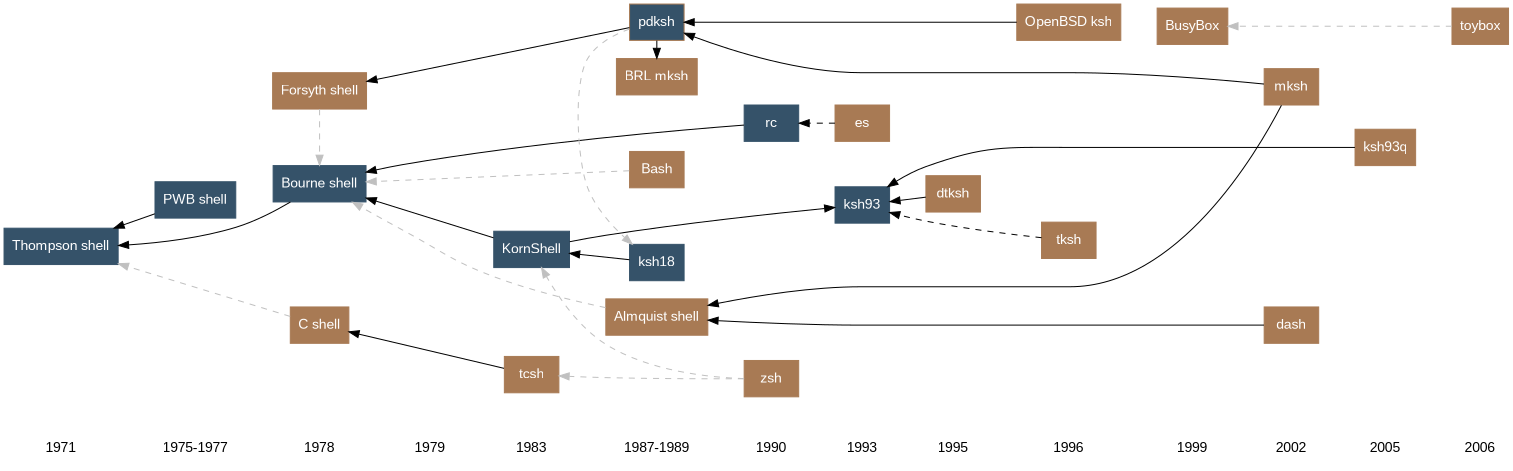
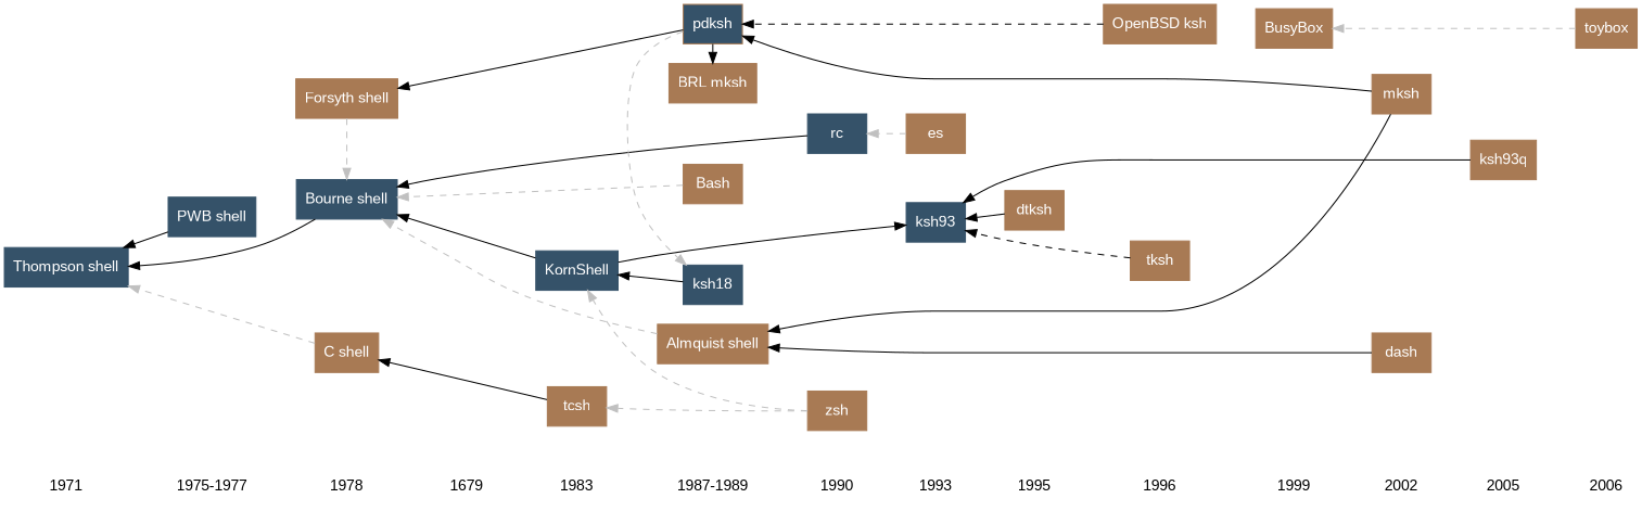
  digraph {
    fontname="Liberation Sans"
    rankdir=LR
    node [fontname="Liberation Sans" shape=box color="#A87A54" fontcolor=white style=filled]
    edge [fontname="Liberation Sans" style=solid color=black]
    1971 [shape=plaintext color="" fontcolor="" style=""]
    "1975-1977" [shape=plaintext color="" fontcolor="" style=""]
    1978 [shape=plaintext color="" fontcolor="" style=""]
-   1979 [shape=plaintext color="" fontcolor="" style=""]
+   1979 [shape=plaintext label=1679 color="" fontcolor="" style=""]
    1983 [shape=plaintext color="" fontcolor="" style=""]
    "1987-1989" [shape=plaintext color="" fontcolor="" style=""]
    1990 [shape=plaintext color="" fontcolor="" style=""]
    1993 [shape=plaintext color="" fontcolor="" style=""]
    1995 [shape=plaintext color="" fontcolor="" style=""]
    1996 [shape=plaintext color="" fontcolor="" style=""]
    1999 [shape=plaintext color="" fontcolor="" style=""]
    2002 [shape=plaintext color="" fontcolor="" style=""]
    2005 [shape=plaintext color="" fontcolor="" style=""]
    2006 [shape=plaintext color="" fontcolor="" style=""]
    "Thompson shell" [color="#355269"]
    "PWB shell" [color="#355269"]
    "Bourne shell" [color="#355269"]
    rc [color="#355269"]
    KornShell [color="#355269"]
    n20 [color="#355269" label=ksh18]
    ksh93 [color="#355269"]
    "C shell"
    es
    n24 [label="BRL mksh"]
    "Forsyth shell"
    tcsh
    "Almquist shell"
    ksh93q
    dash
    pdksh [fillcolor="#355269"]
    Bash
    zsh
    dtksh
    tksh
    BusyBox
    mksh
    toybox
    "OpenBSD ksh"
    subgraph sub_1 {
      1971
      "1975-1977"
      1978
      1979
      1983
      "1987-1989"
      1990
      1993
      1995
      1996
      1999
      2002
      2005
      2006
    }
    subgraph sub_2 {
      rank=same
      1971
      "Thompson shell"
    }
    subgraph sub_3 {
      rank=same
      "1975-1977"
      "PWB shell"
    }
    subgraph sub_4 {
      rank=same
      1978
      "Bourne shell"
    }
    subgraph sub_5 {
      rank=same
      1990
      rc
    }
    subgraph sub_6 {
      rank=same
      1983
      KornShell
    }
    subgraph sub_7 {
      rank=same
      "1987-1989"
      n20
    }
    subgraph sub_8 {
      rank=same
      1993
      ksh93
    }
    subgraph sub_9 {
      rank=same
      1978
      "C shell"
    }
    subgraph sub_10 {
      rank=same
      1993
      es
    }
    subgraph sub_11 {
      rank=same
      "1987-1989"
      n24
    }
    subgraph sub_12 {
      rank=same
      1978
      "Forsyth shell"
    }
    subgraph sub_13 {
      rank=same
      1983
      tcsh
    }
    subgraph sub_14 {
      rank=same
      "1987-1989"
      "Almquist shell"
    }
    subgraph sub_15 {
      rank=same
      2005
      ksh93q
    }
    subgraph sub_16 {
      rank=same
      2002
      dash
    }
    subgraph sub_17 {
      rank=same
      "1987-1989"
      pdksh
    }
    subgraph sub_18 {
      rank=same
      "1987-1989"
      Bash
    }
    subgraph sub_19 {
      rank=same
      1990
      zsh
    }
    subgraph sub_20 {
      rank=same
      1995
      dtksh
    }
    subgraph sub_21 {
      rank=same
      1996
      tksh
    }
    subgraph sub_22 {
      rank=same
      1999
      BusyBox
    }
    subgraph sub_23 {
      rank=same
      2002
      mksh
    }
    subgraph sub_24 {
      rank=same
      2006
      toybox
    }
    subgraph sub_25 {
      rank=same
      1996
      "OpenBSD ksh"
    }
    1971 -> "1975-1977" [style=invis color=""]
    "1975-1977" -> 1978 [style=invis color=""]
    1978 -> 1979 [style=invis color=""]
    1979 -> 1983 [style=invis color=""]
    1983 -> "1987-1989" [style=invis color=""]
    "1987-1989" -> 1990 [style=invis color=""]
    1990 -> 1993 [style=invis color=""]
    1993 -> 1995 [style=invis color=""]
    1995 -> 1996 [style=invis color=""]
    1996 -> 1999 [style=invis color=""]
    1999 -> 2002 [style=invis color=""]
    2002 -> 2005 [style=invis color=""]
    2005 -> 2006 [style=invis color=""]
    "PWB shell" -> "Thompson shell"
    "Bourne shell" -> "Thompson shell"
    rc -> "Bourne shell"
    KornShell -> "Bourne shell"
    KornShell -> ksh93
    n20 -> KornShell
    "C shell" -> "Thompson shell" [color=grey style=dashed]
-   es -> rc [style=dashed]
+   es -> rc [color=grey style=dashed]
    "Forsyth shell" -> "Bourne shell" [color=grey style=dashed]
    tcsh -> "C shell"
    "Almquist shell" -> "Bourne shell" [color=grey style=dashed]
    ksh93q -> ksh93
    dash -> "Almquist shell"
    pdksh -> n20 [color=grey style=dashed]
    pdksh -> n24
    pdksh -> "Forsyth shell"
    Bash -> "Bourne shell" [color=grey style=dashed]
    zsh -> KornShell [color=grey style=dashed]
    zsh -> tcsh [color=grey style=dashed]
    dtksh -> ksh93
    tksh -> ksh93 [style=dashed]
    mksh -> "Almquist shell"
    mksh -> pdksh
    toybox -> BusyBox [color=grey style=dashed]
-   "OpenBSD ksh" -> pdksh
+   "OpenBSD ksh" -> pdksh [style=dashed]
  }
